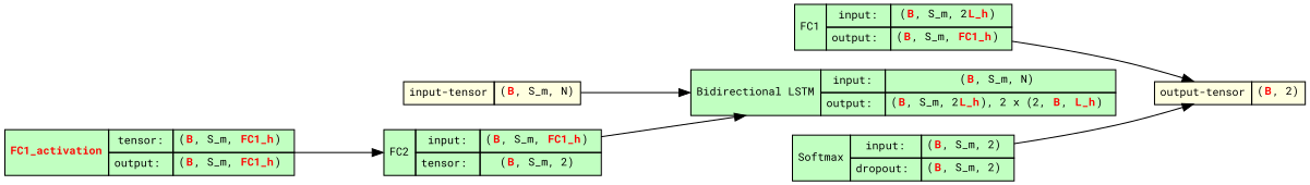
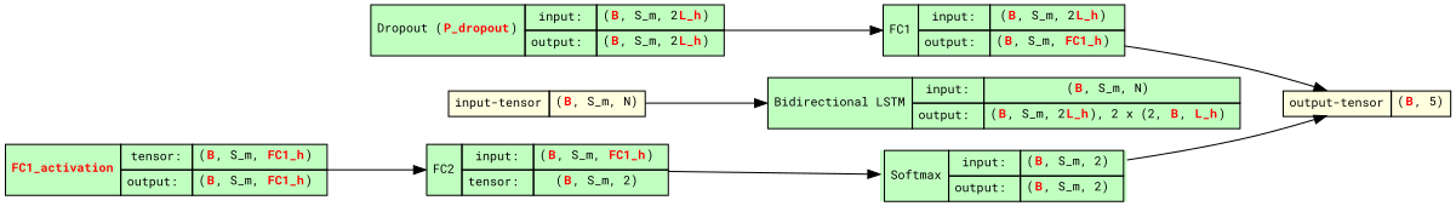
  strict digraph {
    fontname="Roboto Mono"
    ordering=in
    rankdir=LR
    node [align=left fillcolor=darkseagreen1 fontname="Roboto Mono" fontsize=10 margin=0 ranksep=0.1 shape=plaintext style=filled]
    edge [fontname="Roboto Mono" fontsize=10]
    n1 [fillcolor=lightyellow height=0.2 label=<                     <TABLE BORDER="0" CELLBORDER="1"                     CELLSPACING="0" CELLPADDING="4">                         <TR><TD>input-tensor<BR/></TD><TD>(<b><font color="red">B</font></b>, S_m, N)</TD></TR>                     </TABLE>>]
    n2 [height=0.2 label=<                     <TABLE BORDER="0" CELLBORDER="1"                     CELLSPACING="0" CELLPADDING="4">                     <TR>                         <TD ROWSPAN="2">Bidirectional LSTM<BR/></TD>                         <TD COLSPAN="2">input:</TD>                         <TD COLSPAN="2">(<b><font color="red">B</font></b>, S_m, N) </TD>                     </TR>                     <TR>                         <TD COLSPAN="2">output: </TD>                         <TD COLSPAN="2">(<b><font color="red">B</font></b>, S_m, 2<b><font color="red">L_h</font></b>), 2 x (2, <b><font color="red">B</font></b>, <b><font color="red">L_h</font></b>) </TD>                     </TR>                     </TABLE>>]
+   n3 [height=0.2 label=<                     <TABLE BORDER="0" CELLBORDER="1"                     CELLSPACING="0" CELLPADDING="4">                     <TR>                         <TD ROWSPAN="2">Dropout (<b><font color="red">P_dropout</font></b>)<BR/></TD>                         <TD COLSPAN="2">input:</TD>                         <TD COLSPAN="2">(<b><font color="red">B</font></b>, S_m, 2<b><font color="red">L_h</font></b>) </TD>                     </TR>                     <TR>                         <TD COLSPAN="2">output: </TD>                         <TD COLSPAN="2">(<b><font color="red">B</font></b>, S_m, 2<b><font color="red">L_h</font></b>) </TD>                     </TR>                     </TABLE>>]
    n4 [height=0.2 label=<                     <TABLE BORDER="0" CELLBORDER="1"                     CELLSPACING="0" CELLPADDING="4">                     <TR>                         <TD ROWSPAN="2">FC1<BR/></TD>                         <TD COLSPAN="2">input:</TD>                         <TD COLSPAN="2">(<b><font color="red">B</font></b>, S_m, 2<b><font color="red">L_h</font></b>) </TD>                     </TR>                     <TR>                         <TD COLSPAN="2">output: </TD>                         <TD COLSPAN="2">(<b><font color="red">B</font></b>, S_m, <b><font color="red">FC1_h</font></b>) </TD>                     </TR>                     </TABLE>>]
-   n5 [fillcolor=lightyellow height=0.2 label=<                     <TABLE BORDER="0" CELLBORDER="1"                     CELLSPACING="0" CELLPADDING="4">                         <TR><TD>output-tensor<BR/></TD><TD>(<b><font color="red">B</font></b>, 2)</TD></TR>                     </TABLE>>]
+   n5 [fillcolor=lightyellow height=0.2 label=<                     <TABLE BORDER="0" CELLBORDER="1"                     CELLSPACING="0" CELLPADDING="4">                         <TR><TD>output-tensor<BR/></TD><TD>(<b><font color="red">B</font></b>, 5)</TD></TR>                     </TABLE>>]
    n6 [height=0.2 label=<                     <TABLE BORDER="0" CELLBORDER="1"                     CELLSPACING="0" CELLPADDING="4">                     <TR>                         <TD ROWSPAN="2"><b><font color="red">FC1_activation</font></b><BR/></TD>                         <TD COLSPAN="2">tensor:</TD>                         <TD COLSPAN="2">(<b><font color="red">B</font></b>, S_m, <b><font color="red">FC1_h</font></b>) </TD>                     </TR>                     <TR>                         <TD COLSPAN="2">output: </TD>                         <TD COLSPAN="2">(<b><font color="red">B</font></b>, S_m, <b><font color="red">FC1_h</font></b>) </TD>                     </TR>                     </TABLE>>]
    n7 [height=0.2 label=<                     <TABLE BORDER="0" CELLBORDER="1"                     CELLSPACING="0" CELLPADDING="4">                     <TR>                         <TD ROWSPAN="2">FC2<BR/></TD>                         <TD COLSPAN="2">input:</TD>                         <TD COLSPAN="2">(<b><font color="red">B</font></b>, S_m, <b><font color="red">FC1_h</font></b>) </TD>                     </TR>                     <TR>                         <TD COLSPAN="2">tensor: </TD>                         <TD COLSPAN="2">(<b><font color="red">B</font></b>, S_m, 2) </TD>                     </TR>                     </TABLE>>]
-   n8 [height=0.2 label=<                     <TABLE BORDER="0" CELLBORDER="1"                     CELLSPACING="0" CELLPADDING="4">                     <TR>                         <TD ROWSPAN="2">Softmax<BR/></TD>                         <TD COLSPAN="2">input:</TD>                         <TD COLSPAN="2">(<b><font color="red">B</font></b>, S_m, 2) </TD>                     </TR>                     <TR>                         <TD COLSPAN="2">dropout: </TD>                         <TD COLSPAN="2">(<b><font color="red">B</font></b>, S_m, 2) </TD>                     </TR>                     </TABLE>>]
+   n8 [height=0.2 label=<                     <TABLE BORDER="0" CELLBORDER="1"                     CELLSPACING="0" CELLPADDING="4">                     <TR>                         <TD ROWSPAN="2">Softmax<BR/></TD>                         <TD COLSPAN="2">input:</TD>                         <TD COLSPAN="2">(<b><font color="red">B</font></b>, S_m, 2) </TD>                     </TR>                     <TR>                         <TD COLSPAN="2">output: </TD>                         <TD COLSPAN="2">(<b><font color="red">B</font></b>, S_m, 2) </TD>                     </TR>                     </TABLE>>]
    n1 -> n2
+   n3 -> n4
    n4 -> n5
    n6 -> n7
-   n7 -> n2
+   n7 -> n8
    n8 -> n5
  }
